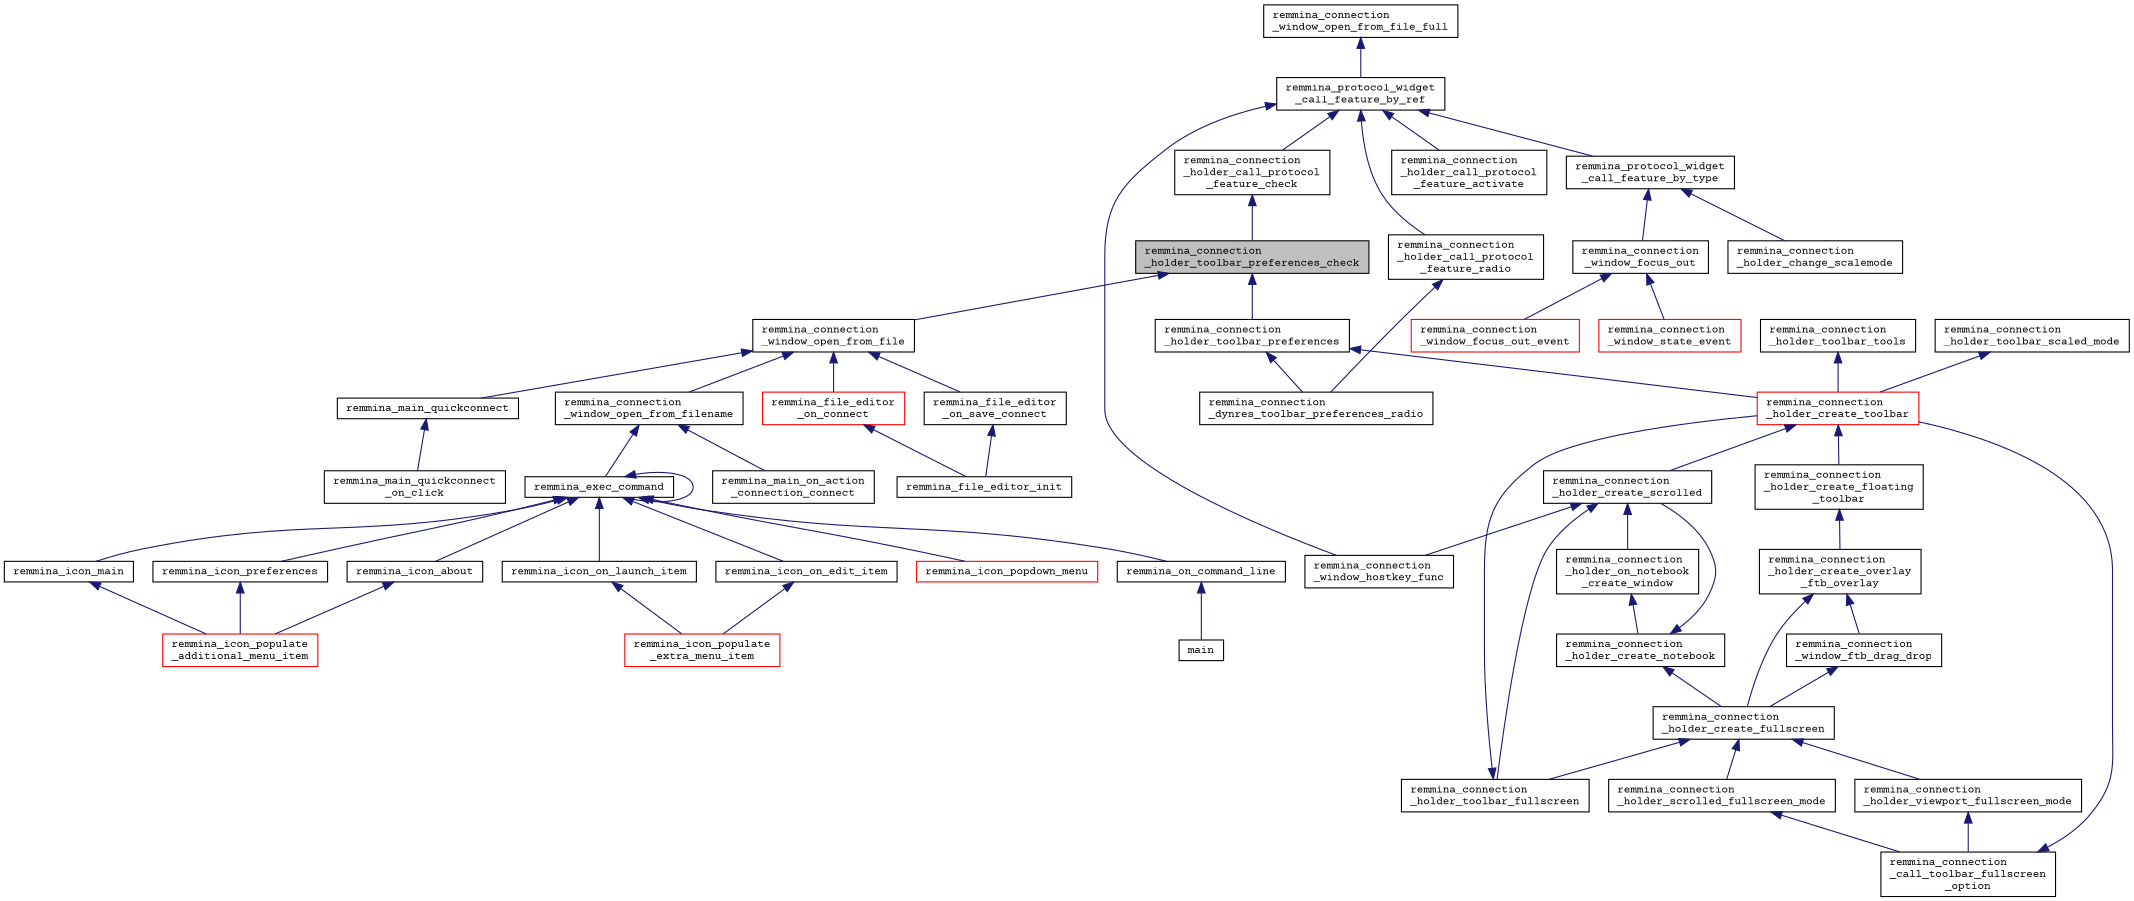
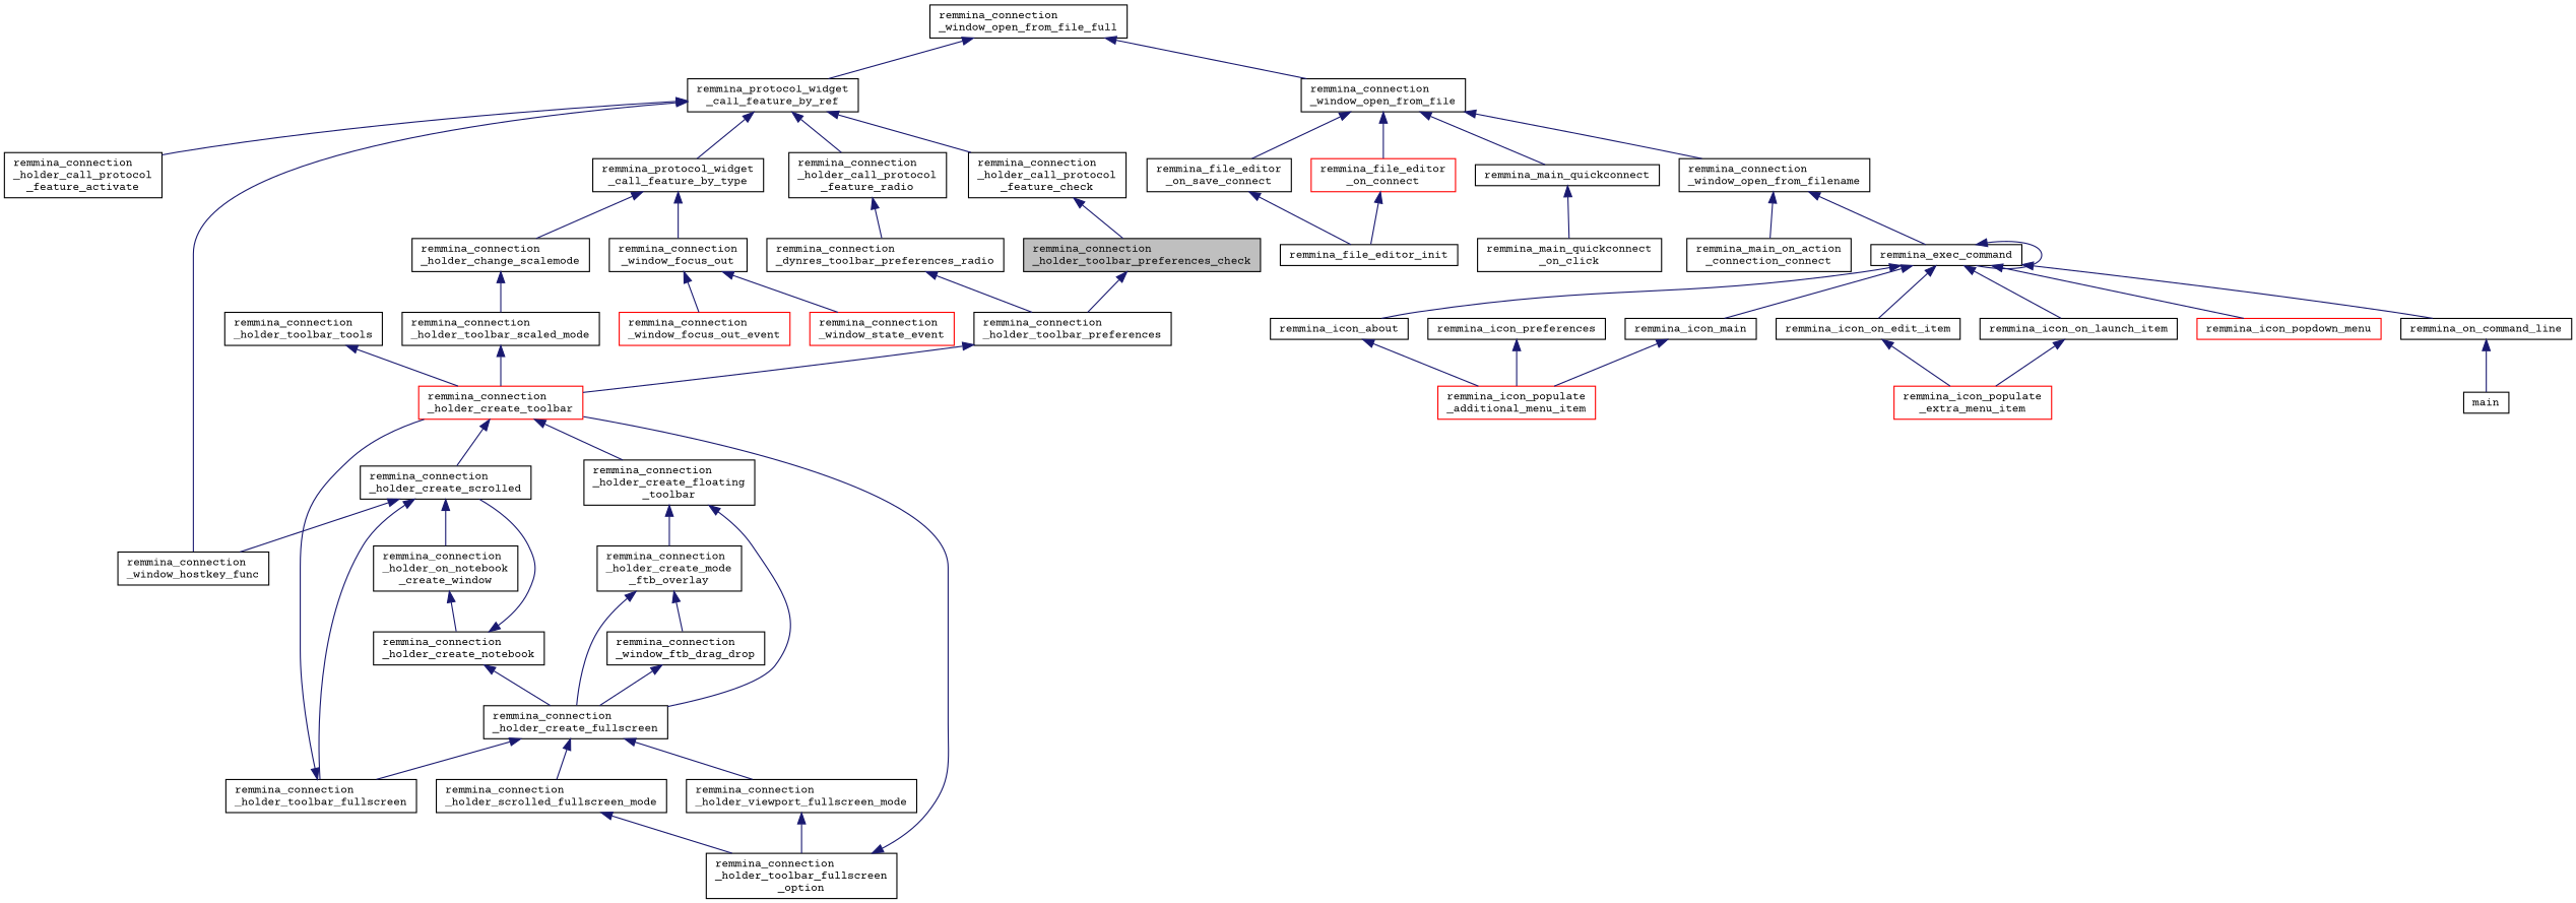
  digraph {
    fontname="Courier Prime"
    rankdir=TB
    node [color=black fillcolor=white fontname="Courier Prime" fontsize=10 shape=record style=filled]
    edge [color=midnightblue dir=back fontname="Courier Prime" fontsize=10 labelfontname=Helvetica labelfontsize=10 style=solid]
    n1 [fillcolor=grey75 fontcolor=black height=0.2 label="remmina_connection\l_holder_toolbar_preferences_check" width=0.4]
    n2 [height=0.2 label="remmina_connection\l_holder_toolbar_preferences" width=0.4]
    n3 [color=red height=0.2 label="remmina_connection\l_holder_create_toolbar" width=0.4]
    n4 [height=0.2 label="remmina_connection\l_holder_create_floating\l_toolbar" width=0.4]
    n5 [height=0.2 label="remmina_connection\l_holder_create_scrolled" width=0.4]
-   n6 [height=0.2 label="remmina_connection\l_holder_create_overlay\l_ftb_overlay" width=0.4]
+   n6 [height=0.2 label="remmina_connection\l_holder_create_mode\l_ftb_overlay" width=0.4]
    n7 [height=0.2 label="remmina_connection\l_holder_create_fullscreen" width=0.4]
    n8 [height=0.2 label="remmina_connection\l_holder_toolbar_fullscreen" width=0.4]
    n9 [height=0.2 label="remmina_connection\l_window_hostkey_func" width=0.4]
    n10 [height=0.2 label="remmina_connection\l_holder_on_notebook\l_create_window" width=0.4]
    n11 [height=0.2 label="remmina_connection\l_window_ftb_drag_drop" width=0.4]
    n12 [height=0.2 label="remmina_connection\l_holder_viewport_fullscreen_mode" width=0.4]
    n13 [height=0.2 label="remmina_connection\l_holder_scrolled_fullscreen_mode" width=0.4]
-   n14 [height=0.2 label="remmina_connection\l_call_toolbar_fullscreen\l_option" width=0.4]
+   n14 [height=0.2 label="remmina_connection\l_holder_toolbar_fullscreen\l_option" width=0.4]
    n15 [height=0.2 label="remmina_connection\l_window_open_from_file_full" width=0.4]
    n16 [height=0.2 label="remmina_connection\l_window_open_from_file" width=0.4]
    n17 [height=0.2 label="remmina_protocol_widget\l_call_feature_by_ref" width=0.4]
    n18 [height=0.2 label="remmina_connection\l_window_open_from_filename" width=0.4]
    n19 [color=red height=0.2 label="remmina_file_editor\l_on_connect" width=0.4]
    n20 [height=0.2 label="remmina_file_editor\l_on_save_connect" width=0.4]
    n21 [height=0.2 label=remmina_main_quickconnect width=0.4]
    n22 [height=0.2 label="remmina_connection\l_holder_call_protocol\l_feature_radio" width=0.4]
    n23 [height=0.2 label="remmina_connection\l_holder_call_protocol\l_feature_check" width=0.4]
    n24 [height=0.2 label="remmina_connection\l_holder_call_protocol\l_feature_activate" width=0.4]
    n25 [height=0.2 label="remmina_protocol_widget\l_call_feature_by_type" width=0.4]
    n26 [height=0.2 label=remmina_exec_command width=0.4]
    n27 [height=0.2 label="remmina_main_on_action\l_connection_connect" width=0.4]
    n28 [height=0.2 label=remmina_file_editor_init width=0.4]
    n29 [height=0.2 label="remmina_main_quickconnect\l_on_click" width=0.4]
    n30 [height=0.2 label=remmina_on_command_line width=0.4]
    n31 [height=0.2 label=remmina_icon_main width=0.4]
    n32 [height=0.2 label=remmina_icon_preferences width=0.4]
    n33 [height=0.2 label=remmina_icon_about width=0.4]
    n34 [height=0.2 label=remmina_icon_on_launch_item width=0.4]
    n35 [height=0.2 label=remmina_icon_on_edit_item width=0.4]
    n36 [color=red height=0.2 label=remmina_icon_popdown_menu width=0.4]
    n37 [height=0.2 label=main width=0.4]
    n38 [color=red height=0.2 label="remmina_icon_populate\l_additional_menu_item" width=0.4]
    n39 [color=red height=0.2 label="remmina_icon_populate\l_extra_menu_item" width=0.4]
    n40 [height=0.2 label="remmina_connection\l_dynres_toolbar_preferences_radio" width=0.4]
    n41 [height=0.2 label="remmina_connection\l_holder_change_scalemode" width=0.4]
    n42 [height=0.2 label="remmina_connection\l_window_focus_out" width=0.4]
    n43 [height=0.2 label="remmina_connection\l_holder_toolbar_tools" width=0.4]
    n44 [height=0.2 label="remmina_connection\l_holder_toolbar_scaled_mode" width=0.4]
    n45 [color=red height=0.2 label="remmina_connection\l_window_focus_out_event" width=0.4]
    n46 [color=red height=0.2 label="remmina_connection\l_window_state_event" width=0.4]
    n47 [height=0.2 label="remmina_connection\l_holder_create_notebook" width=0.4]
    n1 -> n2
    n2 -> n3
    n3 -> n4
    n3 -> n5
    n4 -> n6
+   n4 -> n7
    n5 -> n8
    n5 -> n9
    n5 -> n10
    n6 -> n7
    n6 -> n11
    n7 -> n8
    n7 -> n12
    n7 -> n13
    n8 -> n3
    n10 -> n47
    n11 -> n7
    n12 -> n14
    n13 -> n14
    n14 -> n3
-   n1 -> n16
+   n15 -> n16
    n15 -> n17
    n16 -> n18
    n16 -> n19
    n16 -> n20
    n16 -> n21
    n17 -> n9
    n17 -> n22
    n17 -> n23
    n17 -> n24
    n17 -> n25
    n18 -> n26
    n18 -> n27
    n19 -> n28
    n20 -> n28
    n21 -> n29
    n22 -> n40
    n23 -> n1
    n25 -> n41
    n25 -> n42
    n26 -> n26
    n26 -> n30
    n26 -> n31
-   n26 -> n32
    n26 -> n33
    n26 -> n34
    n26 -> n35
    n26 -> n36
    n30 -> n37
    n31 -> n38
    n32 -> n38
    n33 -> n38
    n34 -> n39
    n35 -> n39
-   n2 -> n40
+   n40 -> n2
+   n41 -> n44
    n42 -> n45
    n42 -> n46
    n43 -> n3
    n44 -> n3
    n47 -> n5
    n47 -> n7
  }
